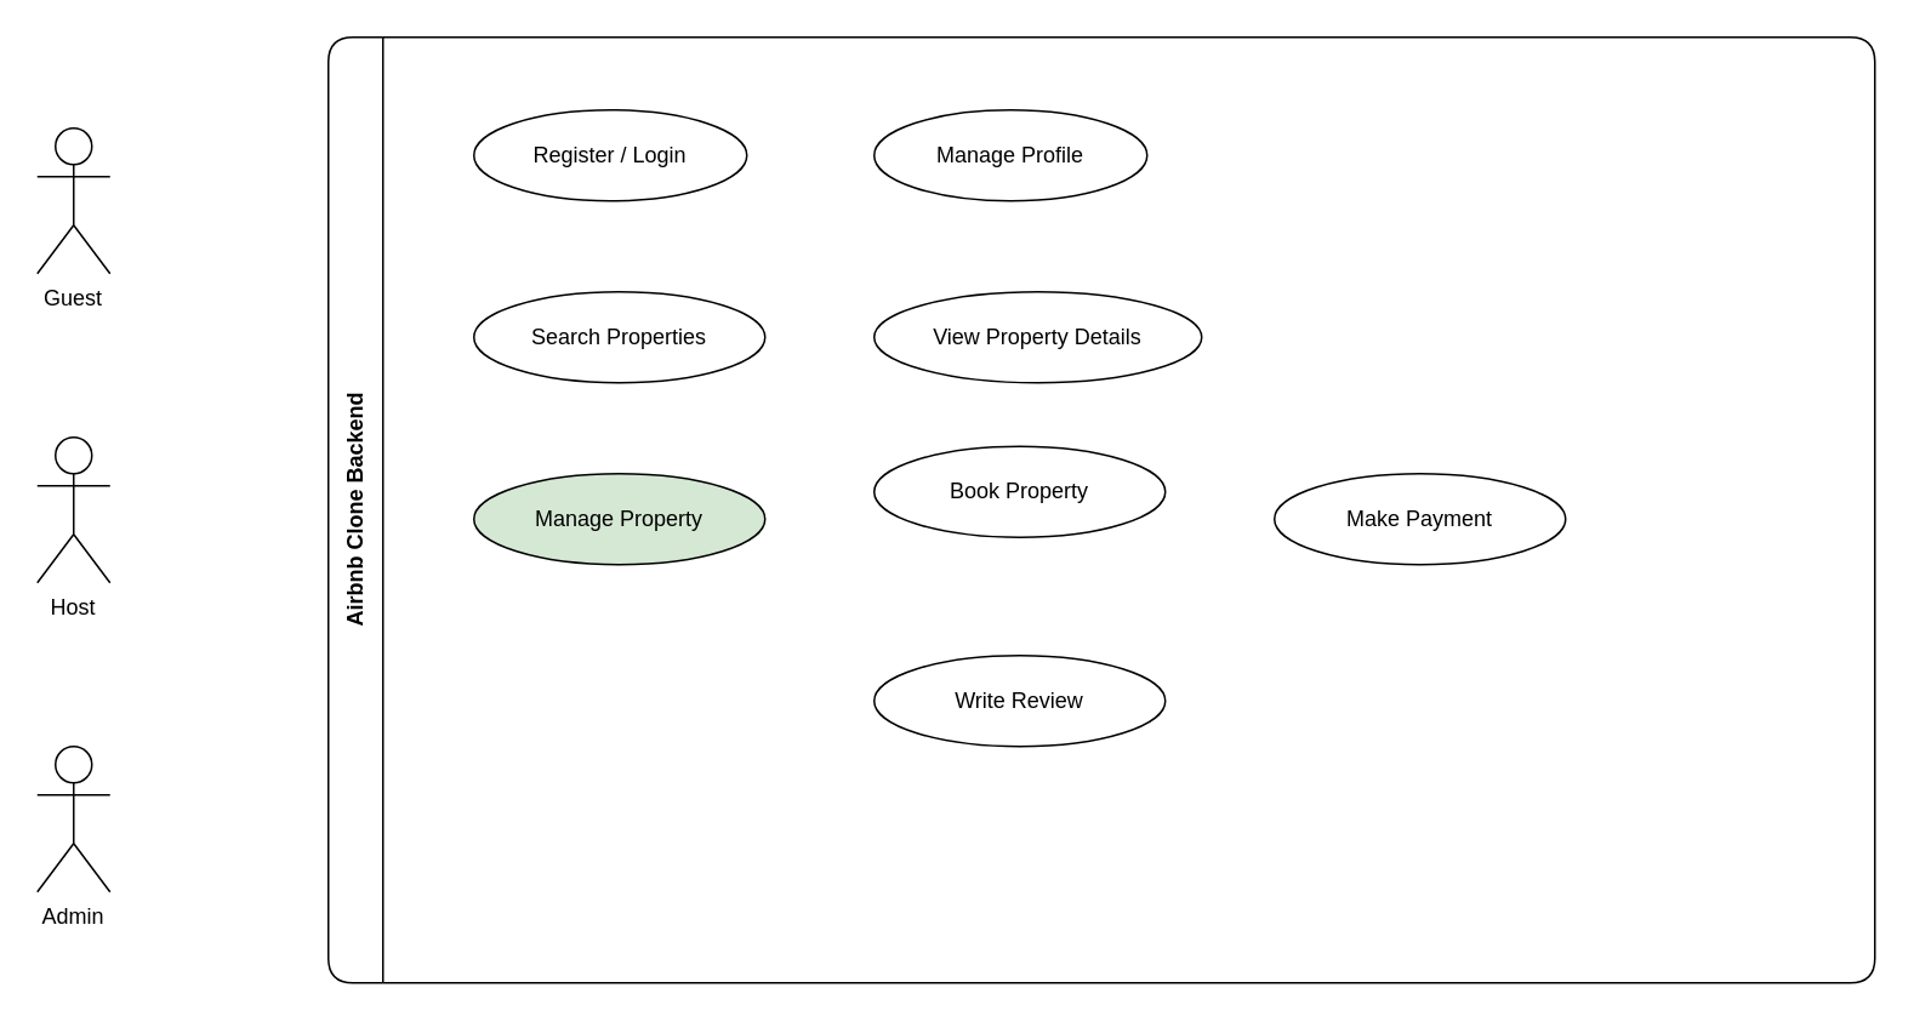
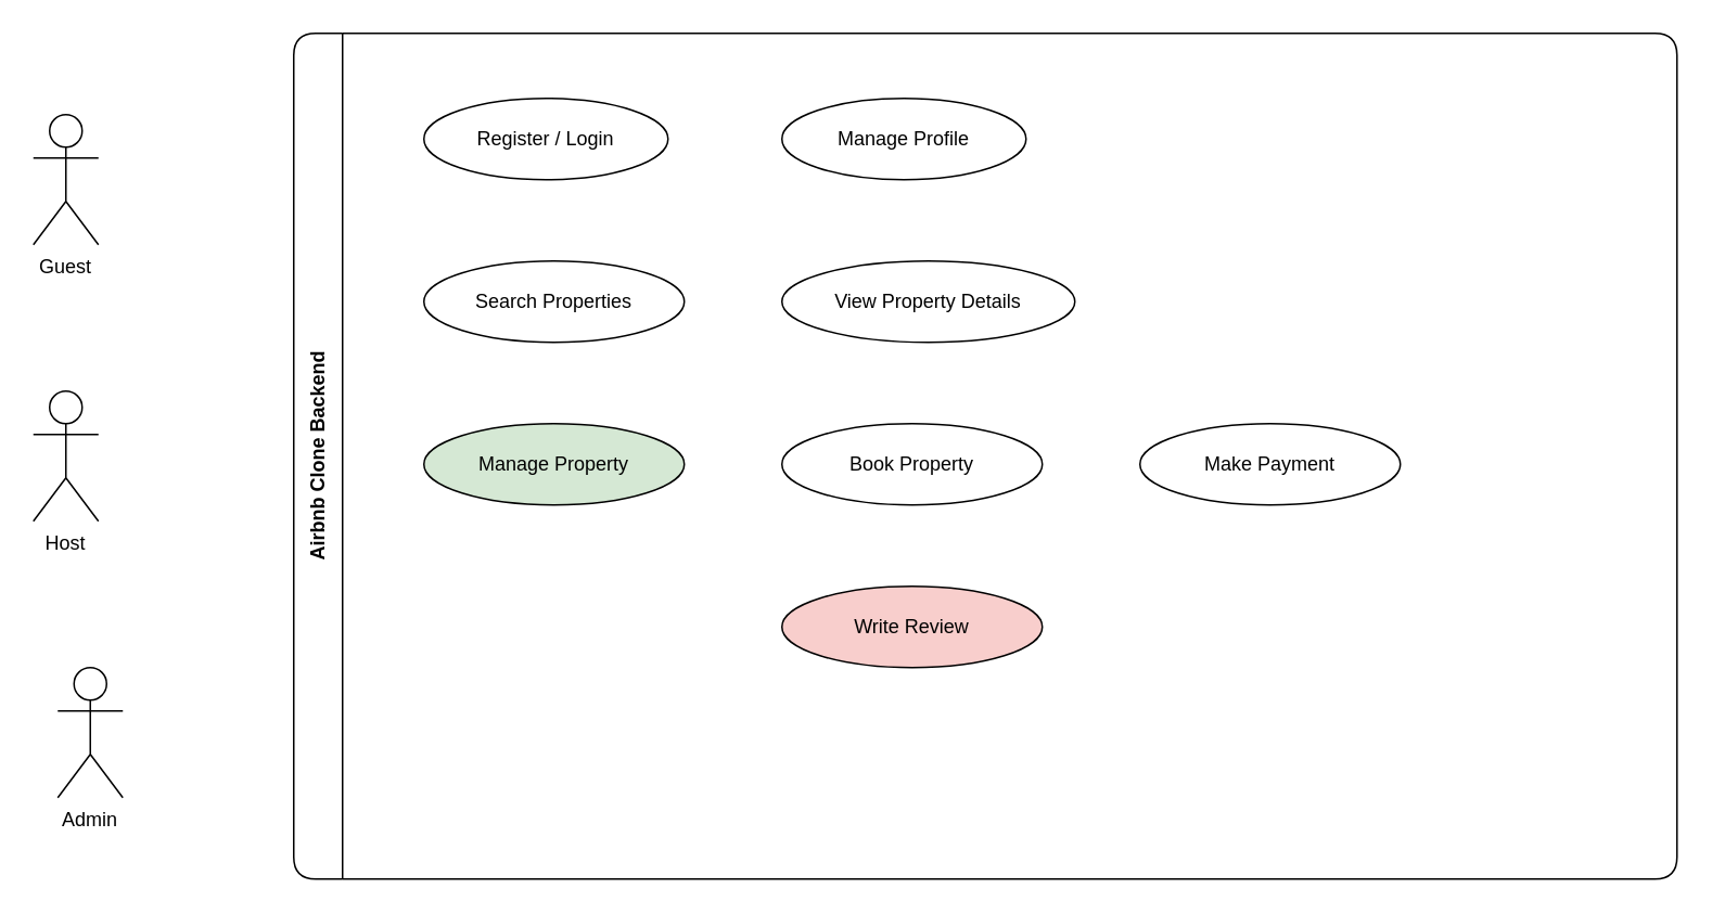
  <mxCell id="0" />
  <mxCell id="1" parent="0" />
  <mxCell id="2" value="Guest" style="shape=umlActor;verticalLabelPosition=bottom;verticalAlign=top;" vertex="1" parent="1"><mxGeometry x="20" y="70" width="40" height="80" as="geometry" /></mxCell>
  <mxCell id="3" value="Host" style="shape=umlActor;verticalLabelPosition=bottom;verticalAlign=top;" vertex="1" parent="1"><mxGeometry x="20" y="240" width="40" height="80" as="geometry" /></mxCell>
- <mxCell id="4" value="Admin" style="shape=umlActor;verticalLabelPosition=bottom;verticalAlign=top;" vertex="1" parent="1"><mxGeometry x="20" y="410" width="40" height="80" as="geometry" /></mxCell>
+ <mxCell id="4" value="Admin" style="shape=umlActor;verticalLabelPosition=bottom;verticalAlign=top;" vertex="1" parent="1"><mxGeometry x="35" y="410" width="40" height="80" as="geometry" /></mxCell>
  <mxCell id="5" value="Airbnb Clone Backend" style="swimlane;rounded=1;horizontal=0;startSize=30;container=1;whiteSpace=wrap;" vertex="1" parent="1"><mxGeometry x="180" y="20" width="850" height="520" as="geometry" /></mxCell>
  <mxCell id="6" value="Register / Login" style="ellipse;whiteSpace=wrap;html=1;" vertex="1" parent="5"><mxGeometry x="80" y="40" width="150" height="50" as="geometry" /></mxCell>
  <mxCell id="7" value="Manage Profile" style="ellipse;whiteSpace=wrap;html=1;" vertex="1" parent="5"><mxGeometry x="300" y="40" width="150" height="50" as="geometry" /></mxCell>
  <mxCell id="8" value="Search Properties" style="ellipse;whiteSpace=wrap;html=1;" vertex="1" parent="5"><mxGeometry x="80" y="140" width="160" height="50" as="geometry" /></mxCell>
  <mxCell id="9" value="View Property Details" style="ellipse;whiteSpace=wrap;html=1;" vertex="1" parent="5"><mxGeometry x="300" y="140" width="180" height="50" as="geometry" /></mxCell>
  <mxCell id="10" value="Manage Property" style="ellipse;whiteSpace=wrap;html=1;fillColor=#d5e8d4;" vertex="1" parent="5"><mxGeometry x="80" y="240" width="160" height="50" as="geometry" /></mxCell>
- <mxCell id="11" value="Book Property" style="ellipse;whiteSpace=wrap;html=1;" vertex="1" parent="5"><mxGeometry x="300" y="225" width="160" height="50" as="geometry" /></mxCell>
+ <mxCell id="11" value="Book Property" style="ellipse;whiteSpace=wrap;html=1;" vertex="1" parent="5"><mxGeometry x="300" y="240" width="160" height="50" as="geometry" /></mxCell>
  <mxCell id="12" value="Make Payment" style="ellipse;whiteSpace=wrap;html=1;" vertex="1" parent="5"><mxGeometry x="520" y="240" width="160" height="50" as="geometry" /></mxCell>
- <mxCell id="13" value="Write Review" style="ellipse;whiteSpace=wrap;html=1;" vertex="1" parent="5"><mxGeometry x="300" y="340" width="160" height="50" as="geometry" /></mxCell>
+ <mxCell id="13" value="Write Review" style="ellipse;whiteSpace=wrap;html=1;fillColor=#f8cecc;" vertex="1" parent="5"><mxGeometry x="300" y="340" width="160" height="50" as="geometry" /></mxCell>
